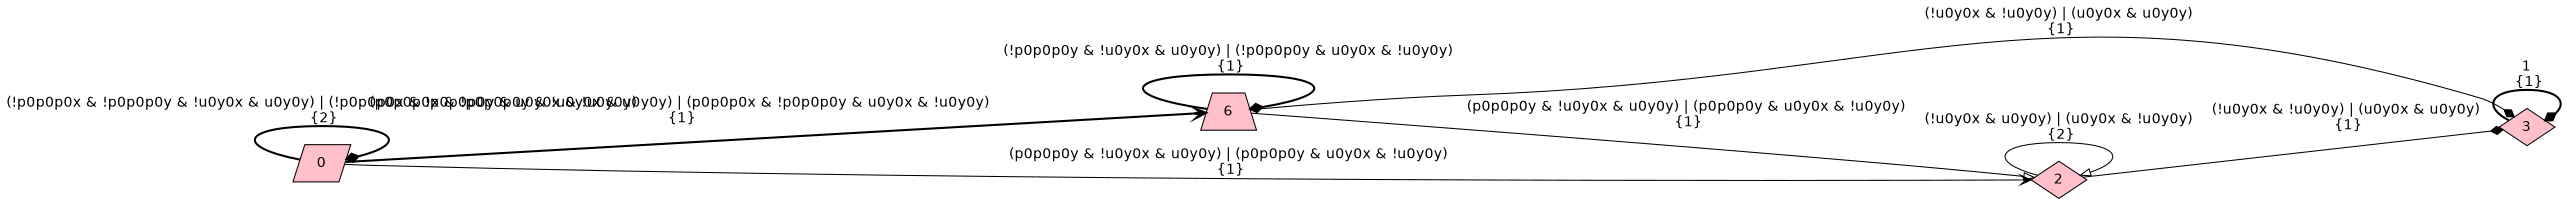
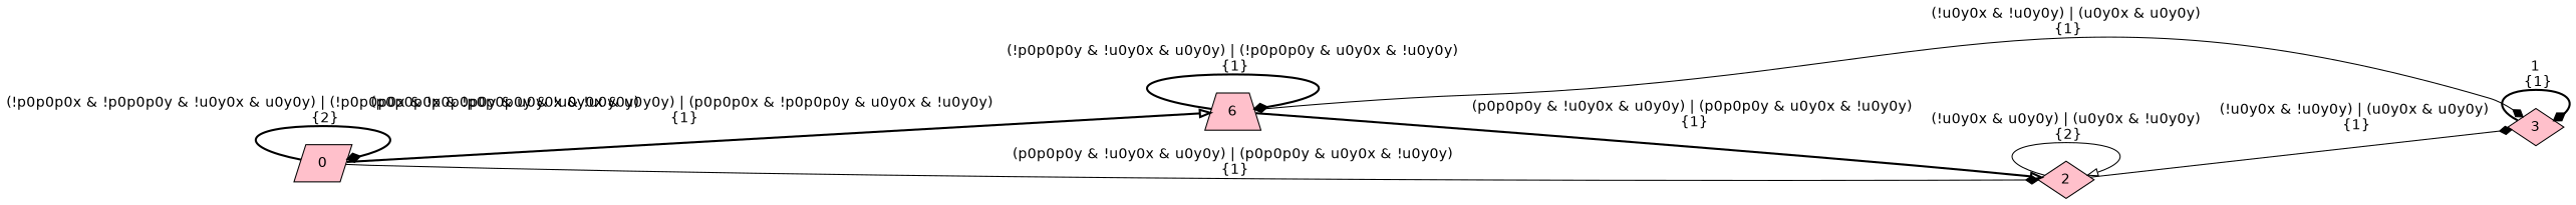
  digraph {
    fontname="DejaVu Sans"
    rankdir=LR
    node [fillcolor=pink fontname="DejaVu Sans" peripheries=1 shape=diamond style=filled]
    edge [arrowhead=diamond fontname="DejaVu Sans" style=solid]
    0 [shape=parallelogram]
    n2 [label=6 shape=trapezium]
    2
    3
    0 -> 0 [label="(!p0p0p0x & !p0p0p0y & !u0y0x & u0y0y) | (!p0p0p0x & !p0p0p0y & u0y0x & !u0y0y)\n {2}" style=bold]
-   0 -> n2 [arrowhead=vee label="(p0p0p0x & !p0p0p0y & !u0y0x & u0y0y) | (p0p0p0x & !p0p0p0y & u0y0x & !u0y0y)\n {1}" style=bold]
-   0 -> 2 [arrowhead=vee label="(p0p0p0y & !u0y0x & u0y0y) | (p0p0p0y & u0y0x & !u0y0y)\n {1}"]
+   0 -> n2 [arrowhead=onormal label="(p0p0p0x & !p0p0p0y & !u0y0x & u0y0y) | (p0p0p0x & !p0p0p0y & u0y0x & !u0y0y)\n {1}" style=bold]
+   0 -> 2 [label="(p0p0p0y & !u0y0x & u0y0y) | (p0p0p0y & u0y0x & !u0y0y)\n {1}"]
    n2 -> n2 [label="(!p0p0p0y & !u0y0x & u0y0y) | (!p0p0p0y & u0y0x & !u0y0y)\n {1}" style=bold]
-   n2 -> 2 [arrowhead=onormal label="(p0p0p0y & !u0y0x & u0y0y) | (p0p0p0y & u0y0x & !u0y0y)\n {1}"]
+   n2 -> 2 [arrowhead=onormal label="(p0p0p0y & !u0y0x & u0y0y) | (p0p0p0y & u0y0x & !u0y0y)\n {1}" style=bold]
    n2 -> 3 [label="(!u0y0x & !u0y0y) | (u0y0x & u0y0y)\n {1}"]
    2 -> 2 [arrowhead=onormal label="(!u0y0x & u0y0y) | (u0y0x & !u0y0y)\n {2}"]
    2 -> 3 [label="(!u0y0x & !u0y0y) | (u0y0x & u0y0y)\n {1}"]
    3 -> 3 [label="1\n {1}" style=bold]
  }
